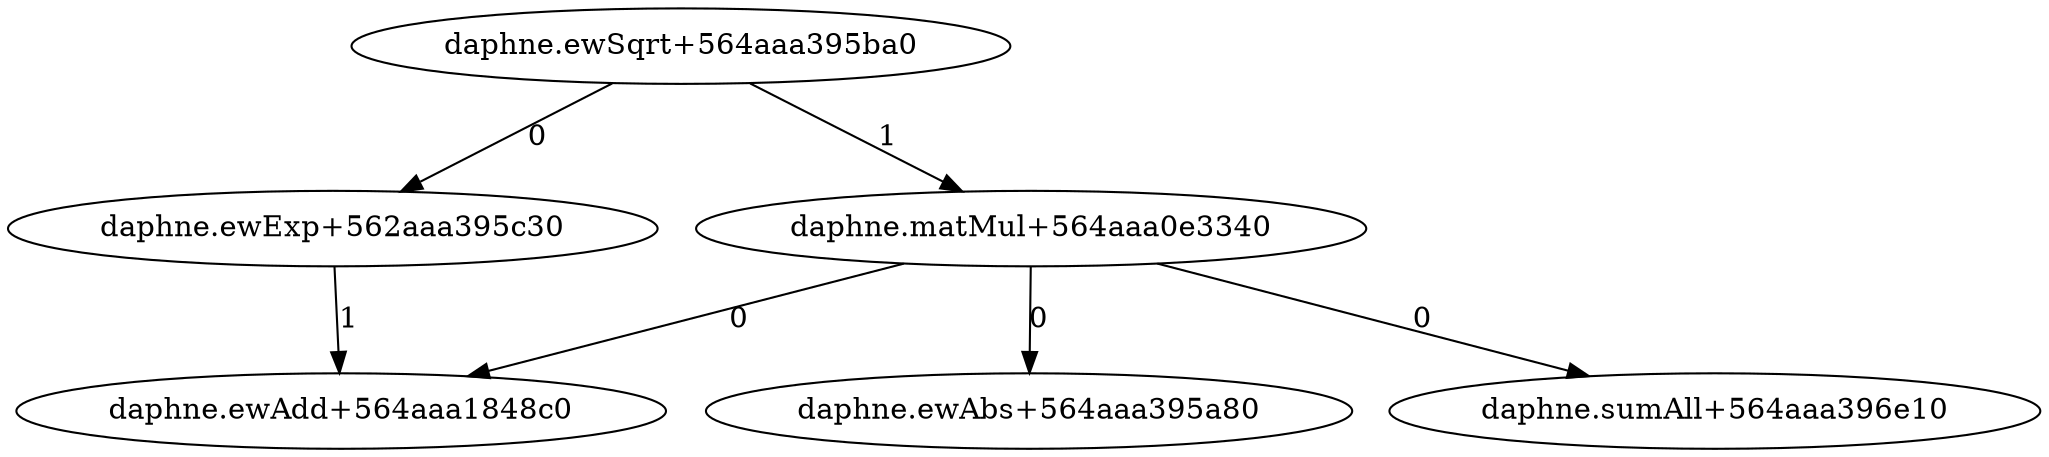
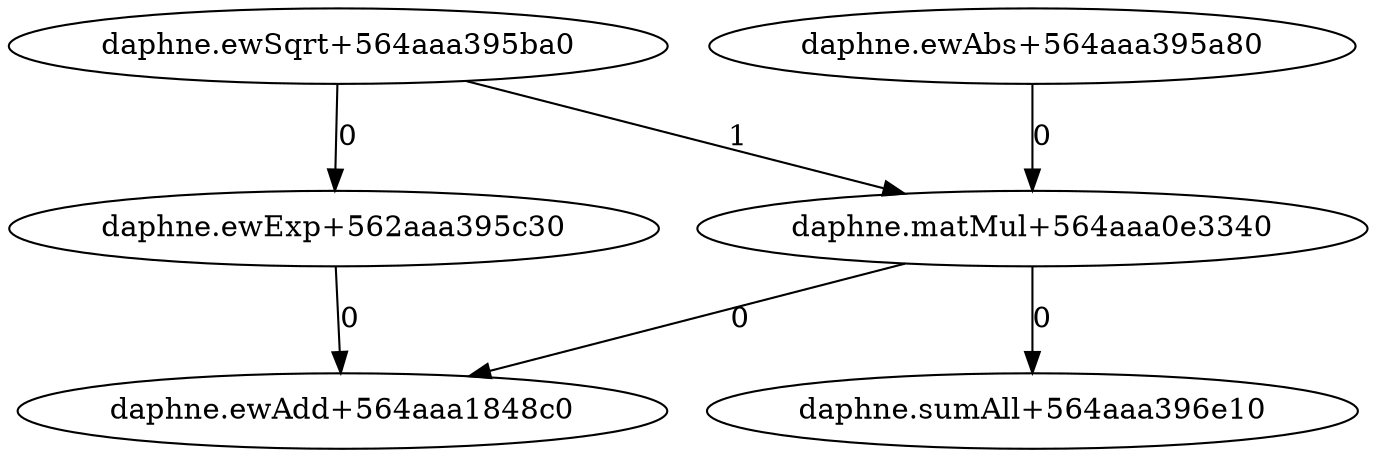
  digraph {
    "daphne.matMul+564aaa0e3340"
    "daphne.sumAll+564aaa396e10"
    "daphne.ewAdd+564aaa1848c0"
    "daphne.ewAbs+564aaa395a80"
    "daphne.ewSqrt+564aaa395ba0"
    n6 [label="daphne.ewExp+562aaa395c30"]
    "daphne.matMul+564aaa0e3340" -> "daphne.sumAll+564aaa396e10" [label=0]
    "daphne.matMul+564aaa0e3340" -> "daphne.ewAdd+564aaa1848c0" [label=0]
-   "daphne.matMul+564aaa0e3340" -> "daphne.ewAbs+564aaa395a80" [label=0]
+   "daphne.ewAbs+564aaa395a80" -> "daphne.matMul+564aaa0e3340" [label=0]
    "daphne.ewSqrt+564aaa395ba0" -> "daphne.matMul+564aaa0e3340" [label=1]
    "daphne.ewSqrt+564aaa395ba0" -> n6 [label=0]
-   n6 -> "daphne.ewAdd+564aaa1848c0" [label=1]
+   n6 -> "daphne.ewAdd+564aaa1848c0" [label=0]
  }
